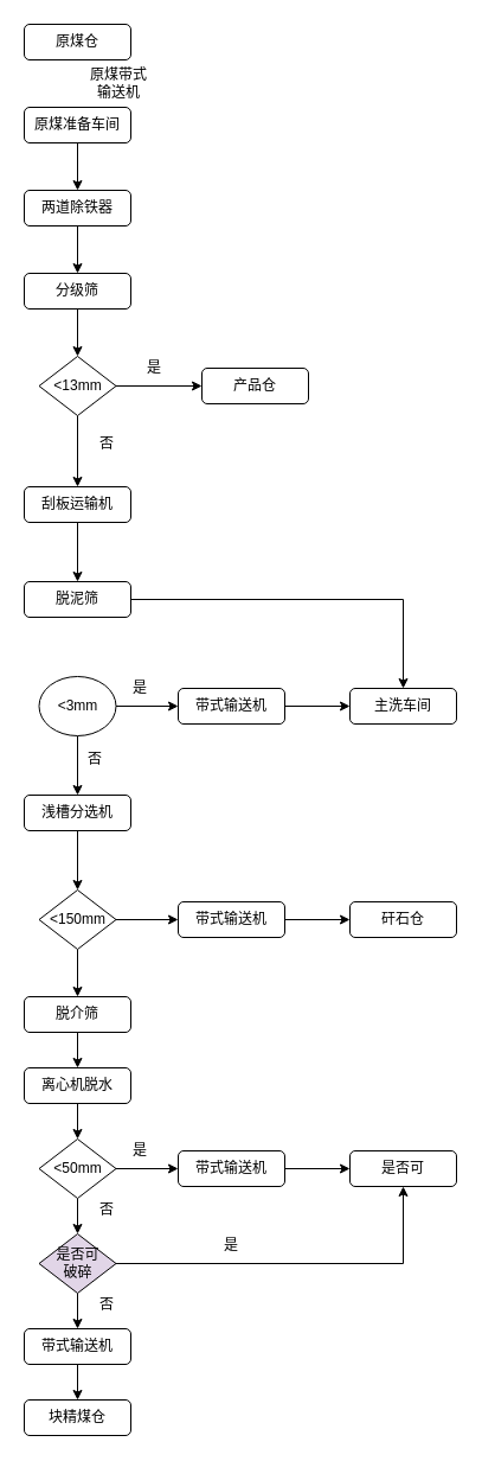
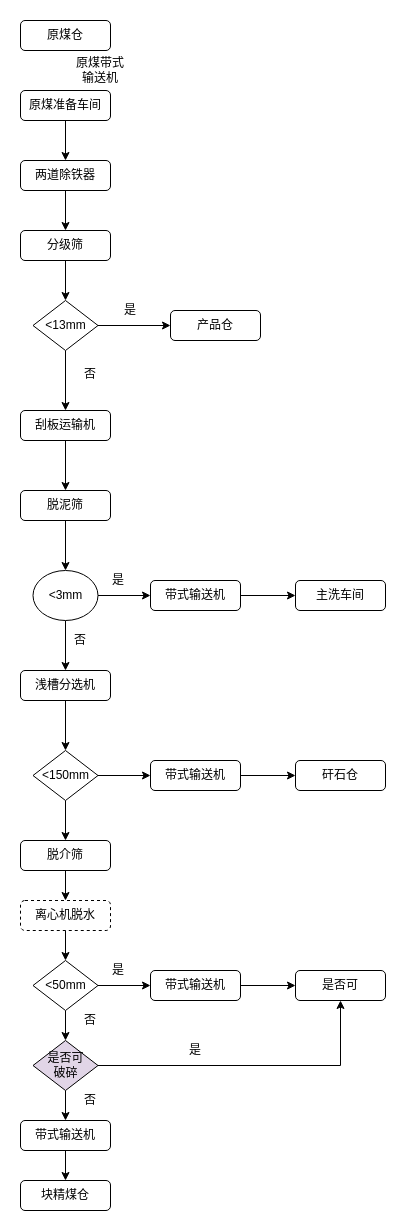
  <mxCell id="0" />
  <mxCell id="1" parent="0" />
  <mxCell id="2" value="原煤仓" style="rounded=1;whiteSpace=wrap;html=1;fontSize=12;glass=0;strokeWidth=1;shadow=0;" vertex="1" parent="1"><mxGeometry x="20" y="20" width="90" height="30" as="geometry" /></mxCell>
  <mxCell id="3" value="" style="edgeStyle=orthogonalEdgeStyle;rounded=0;orthogonalLoop=1;jettySize=auto;html=1;" edge="1" parent="1" source="4" target="6"><mxGeometry relative="1" as="geometry" /></mxCell>
  <mxCell id="4" value="原煤准备车间" style="rounded=1;whiteSpace=wrap;html=1;fontSize=12;glass=0;strokeWidth=1;shadow=0;" vertex="1" parent="1"><mxGeometry x="20" y="90" width="90" height="30" as="geometry" /></mxCell>
  <mxCell id="5" value="" style="edgeStyle=orthogonalEdgeStyle;rounded=0;orthogonalLoop=1;jettySize=auto;html=1;" edge="1" parent="1" source="6" target="9"><mxGeometry relative="1" as="geometry" /></mxCell>
  <mxCell id="6" value="两道除铁器" style="rounded=1;whiteSpace=wrap;html=1;fontSize=12;glass=0;strokeWidth=1;shadow=0;" vertex="1" parent="1"><mxGeometry x="20" y="160" width="90" height="30" as="geometry" /></mxCell>
  <mxCell id="7" value="原煤带式输送机" style="text;html=1;strokeColor=none;fillColor=none;align=center;verticalAlign=middle;whiteSpace=wrap;rounded=0;" vertex="1" parent="1"><mxGeometry x="75" y="60" width="50" height="20" as="geometry" /></mxCell>
  <mxCell id="8" value="" style="edgeStyle=orthogonalEdgeStyle;rounded=0;orthogonalLoop=1;jettySize=auto;html=1;" edge="1" parent="1" source="9" target="12"><mxGeometry relative="1" as="geometry"><mxPoint x="65" y="340" as="targetPoint" /></mxGeometry></mxCell>
  <mxCell id="9" value="分级筛" style="rounded=1;whiteSpace=wrap;html=1;fontSize=12;glass=0;strokeWidth=1;shadow=0;" vertex="1" parent="1"><mxGeometry x="20" y="230" width="90" height="30" as="geometry" /></mxCell>
  <mxCell id="10" value="" style="edgeStyle=orthogonalEdgeStyle;rounded=0;orthogonalLoop=1;jettySize=auto;html=1;entryX=0;entryY=0.5;entryDx=0;entryDy=0;" edge="1" parent="1" source="12" target="13"><mxGeometry relative="1" as="geometry"><mxPoint x="170" y="325" as="targetPoint" /></mxGeometry></mxCell>
  <mxCell id="11" value="" style="edgeStyle=orthogonalEdgeStyle;rounded=0;orthogonalLoop=1;jettySize=auto;html=1;entryX=0.5;entryY=0;entryDx=0;entryDy=0;" edge="1" parent="1" source="12" target="17"><mxGeometry relative="1" as="geometry"><mxPoint x="65" y="410" as="targetPoint" /></mxGeometry></mxCell>
  <mxCell id="12" value="&amp;lt;13mm" style="rhombus;whiteSpace=wrap;html=1;" vertex="1" parent="1"><mxGeometry x="32.5" y="300" width="65" height="50" as="geometry" /></mxCell>
  <mxCell id="13" value="产品仓" style="rounded=1;whiteSpace=wrap;html=1;fontSize=12;glass=0;strokeWidth=1;shadow=0;" vertex="1" parent="1"><mxGeometry x="170" y="310" width="90" height="30" as="geometry" /></mxCell>
  <mxCell id="14" value="是" style="text;html=1;strokeColor=none;fillColor=none;align=center;verticalAlign=middle;whiteSpace=wrap;rounded=0;" vertex="1" parent="1"><mxGeometry x="110" y="300" width="40" height="20" as="geometry" /></mxCell>
  <mxCell id="15" value="否" style="text;html=1;strokeColor=none;fillColor=none;align=center;verticalAlign=middle;whiteSpace=wrap;rounded=0;" vertex="1" parent="1"><mxGeometry x="70" y="364" width="40" height="20" as="geometry" /></mxCell>
  <mxCell id="16" value="" style="edgeStyle=orthogonalEdgeStyle;rounded=0;orthogonalLoop=1;jettySize=auto;html=1;" edge="1" parent="1" source="17" target="19"><mxGeometry relative="1" as="geometry" /></mxCell>
  <mxCell id="17" value="刮板运输机" style="rounded=1;whiteSpace=wrap;html=1;fontSize=12;glass=0;strokeWidth=1;shadow=0;" vertex="1" parent="1"><mxGeometry x="20" y="410" width="90" height="30" as="geometry" /></mxCell>
- <mxCell id="18" value="" style="edgeStyle=orthogonalEdgeStyle;rounded=0;orthogonalLoop=1;jettySize=auto;html=1;" edge="1" parent="1" source="19" target="23"><mxGeometry relative="1" as="geometry"><mxPoint x="65" y="570" as="targetPoint" /></mxGeometry></mxCell>
+ <mxCell id="18" value="" style="edgeStyle=orthogonalEdgeStyle;rounded=0;orthogonalLoop=1;jettySize=auto;html=1;entryX=0.5;entryY=0;entryDx=0;entryDy=0;" edge="1" parent="1" source="19" target="22"><mxGeometry relative="1" as="geometry"><mxPoint x="65" y="570" as="targetPoint" /></mxGeometry></mxCell>
  <mxCell id="19" value="脱泥筛" style="rounded=1;whiteSpace=wrap;html=1;fontSize=12;glass=0;strokeWidth=1;shadow=0;" vertex="1" parent="1"><mxGeometry x="20" y="490" width="90" height="30" as="geometry" /></mxCell>
  <mxCell id="20" value="" style="edgeStyle=orthogonalEdgeStyle;rounded=0;orthogonalLoop=1;jettySize=auto;html=1;entryX=0;entryY=0.5;entryDx=0;entryDy=0;" edge="1" parent="1" source="22" target="25"><mxGeometry relative="1" as="geometry"><mxPoint x="177.5" y="595" as="targetPoint" /></mxGeometry></mxCell>
  <mxCell id="21" value="" style="edgeStyle=orthogonalEdgeStyle;rounded=0;orthogonalLoop=1;jettySize=auto;html=1;entryX=0.5;entryY=0;entryDx=0;entryDy=0;" edge="1" parent="1" source="22" target="27"><mxGeometry relative="1" as="geometry"><mxPoint x="65" y="700" as="targetPoint" /></mxGeometry></mxCell>
  <mxCell id="22" value="&amp;lt;3mm" style="ellipse;whiteSpace=wrap;html=1;" vertex="1" parent="1"><mxGeometry x="32.5" y="570" width="65" height="50" as="geometry" /></mxCell>
  <mxCell id="23" value="主洗车间" style="rounded=1;whiteSpace=wrap;html=1;fontSize=12;glass=0;strokeWidth=1;shadow=0;" vertex="1" parent="1"><mxGeometry x="295" y="580" width="90" height="30" as="geometry" /></mxCell>
  <mxCell id="24" value="" style="edgeStyle=orthogonalEdgeStyle;rounded=0;orthogonalLoop=1;jettySize=auto;html=1;" edge="1" parent="1" source="25" target="23"><mxGeometry relative="1" as="geometry" /></mxCell>
  <mxCell id="25" value="带式输送机" style="rounded=1;whiteSpace=wrap;html=1;fontSize=12;glass=0;strokeWidth=1;shadow=0;" vertex="1" parent="1"><mxGeometry x="150" y="580" width="90" height="30" as="geometry" /></mxCell>
  <mxCell id="26" value="" style="edgeStyle=orthogonalEdgeStyle;rounded=0;orthogonalLoop=1;jettySize=auto;html=1;entryX=0.5;entryY=0;entryDx=0;entryDy=0;" edge="1" parent="1" source="27" target="30"><mxGeometry relative="1" as="geometry"><mxPoint x="65" y="780" as="targetPoint" /></mxGeometry></mxCell>
  <mxCell id="27" value="浅槽分选机" style="rounded=1;whiteSpace=wrap;html=1;fontSize=12;glass=0;strokeWidth=1;shadow=0;" vertex="1" parent="1"><mxGeometry x="20" y="670" width="90" height="30" as="geometry" /></mxCell>
  <mxCell id="28" value="" style="edgeStyle=orthogonalEdgeStyle;rounded=0;orthogonalLoop=1;jettySize=auto;html=1;entryX=0.5;entryY=0;entryDx=0;entryDy=0;" edge="1" parent="1" source="30" target="32"><mxGeometry relative="1" as="geometry"><mxPoint x="65" y="860" as="targetPoint" /></mxGeometry></mxCell>
  <mxCell id="29" value="" style="edgeStyle=orthogonalEdgeStyle;rounded=0;orthogonalLoop=1;jettySize=auto;html=1;entryX=0;entryY=0.5;entryDx=0;entryDy=0;" edge="1" parent="1" source="30" target="34"><mxGeometry relative="1" as="geometry"><mxPoint x="180" y="775" as="targetPoint" /></mxGeometry></mxCell>
  <mxCell id="30" value="&amp;lt;150mm" style="rhombus;whiteSpace=wrap;html=1;" vertex="1" parent="1"><mxGeometry x="32.5" y="750" width="65" height="50" as="geometry" /></mxCell>
  <mxCell id="31" value="" style="edgeStyle=orthogonalEdgeStyle;rounded=0;orthogonalLoop=1;jettySize=auto;html=1;" edge="1" parent="1" source="32" target="39"><mxGeometry relative="1" as="geometry" /></mxCell>
  <mxCell id="32" value="脱介筛" style="rounded=1;whiteSpace=wrap;html=1;fontSize=12;glass=0;strokeWidth=1;shadow=0;" vertex="1" parent="1"><mxGeometry x="20" y="840" width="90" height="30" as="geometry" /></mxCell>
  <mxCell id="33" value="" style="edgeStyle=orthogonalEdgeStyle;rounded=0;orthogonalLoop=1;jettySize=auto;html=1;" edge="1" parent="1" source="34" target="35"><mxGeometry relative="1" as="geometry" /></mxCell>
  <mxCell id="34" value="带式输送机" style="rounded=1;whiteSpace=wrap;html=1;fontSize=12;glass=0;strokeWidth=1;shadow=0;" vertex="1" parent="1"><mxGeometry x="150" y="760" width="90" height="30" as="geometry" /></mxCell>
  <mxCell id="35" value="矸石仓" style="rounded=1;whiteSpace=wrap;html=1;fontSize=12;glass=0;strokeWidth=1;shadow=0;" vertex="1" parent="1"><mxGeometry x="295" y="760" width="90" height="30" as="geometry" /></mxCell>
  <mxCell id="36" value="是" style="text;html=1;strokeColor=none;fillColor=none;align=center;verticalAlign=middle;whiteSpace=wrap;rounded=0;" vertex="1" parent="1"><mxGeometry x="97.5" y="570" width="40" height="20" as="geometry" /></mxCell>
  <mxCell id="37" value="否" style="text;html=1;strokeColor=none;fillColor=none;align=center;verticalAlign=middle;whiteSpace=wrap;rounded=0;" vertex="1" parent="1"><mxGeometry x="60" y="630" width="40" height="20" as="geometry" /></mxCell>
  <mxCell id="38" value="" style="edgeStyle=orthogonalEdgeStyle;rounded=0;orthogonalLoop=1;jettySize=auto;html=1;entryX=0.5;entryY=0;entryDx=0;entryDy=0;" edge="1" parent="1" source="39" target="42"><mxGeometry relative="1" as="geometry"><mxPoint x="65" y="1060" as="targetPoint" /></mxGeometry></mxCell>
- <mxCell id="39" value="离心机脱水" style="rounded=1;whiteSpace=wrap;html=1;fontSize=12;glass=0;strokeWidth=1;shadow=0;" vertex="1" parent="1"><mxGeometry x="20" y="900" width="90" height="30" as="geometry" /></mxCell>
+ <mxCell id="39" value="离心机脱水" style="rounded=1;whiteSpace=wrap;html=1;fontSize=12;glass=0;strokeWidth=1;shadow=0;dashed=1;" vertex="1" parent="1"><mxGeometry x="20" y="900" width="90" height="30" as="geometry" /></mxCell>
  <mxCell id="40" value="" style="edgeStyle=orthogonalEdgeStyle;rounded=0;orthogonalLoop=1;jettySize=auto;html=1;entryX=0;entryY=0.5;entryDx=0;entryDy=0;" edge="1" parent="1" source="42" target="44"><mxGeometry relative="1" as="geometry"><mxPoint x="160" y="985" as="targetPoint" /></mxGeometry></mxCell>
  <mxCell id="41" value="" style="edgeStyle=orthogonalEdgeStyle;rounded=0;orthogonalLoop=1;jettySize=auto;html=1;entryX=0.5;entryY=0;entryDx=0;entryDy=0;" edge="1" parent="1" source="42" target="48"><mxGeometry relative="1" as="geometry"><mxPoint x="65" y="1040" as="targetPoint" /></mxGeometry></mxCell>
  <mxCell id="42" value="&amp;lt;50mm" style="rhombus;whiteSpace=wrap;html=1;" vertex="1" parent="1"><mxGeometry x="32.5" y="960" width="65" height="50" as="geometry" /></mxCell>
  <mxCell id="43" value="" style="edgeStyle=orthogonalEdgeStyle;rounded=0;orthogonalLoop=1;jettySize=auto;html=1;" edge="1" parent="1" source="44" target="45"><mxGeometry relative="1" as="geometry" /></mxCell>
  <mxCell id="44" value="带式输送机" style="rounded=1;whiteSpace=wrap;html=1;fontSize=12;glass=0;strokeWidth=1;shadow=0;" vertex="1" parent="1"><mxGeometry x="150" y="970" width="90" height="30" as="geometry" /></mxCell>
  <mxCell id="45" value="是否可" style="rounded=1;whiteSpace=wrap;html=1;fontSize=12;glass=0;strokeWidth=1;shadow=0;" vertex="1" parent="1"><mxGeometry x="295" y="970" width="90" height="30" as="geometry" /></mxCell>
  <mxCell id="46" value="" style="edgeStyle=orthogonalEdgeStyle;rounded=0;orthogonalLoop=1;jettySize=auto;html=1;entryX=0.5;entryY=1;entryDx=0;entryDy=0;" edge="1" parent="1" source="48" target="45"><mxGeometry relative="1" as="geometry"><mxPoint x="177.5" y="1065" as="targetPoint" /></mxGeometry></mxCell>
  <mxCell id="47" value="" style="edgeStyle=orthogonalEdgeStyle;rounded=0;orthogonalLoop=1;jettySize=auto;html=1;entryX=0.5;entryY=0;entryDx=0;entryDy=0;" edge="1" parent="1" source="48" target="53"><mxGeometry relative="1" as="geometry"><mxPoint x="65" y="1150" as="targetPoint" /></mxGeometry></mxCell>
  <mxCell id="48" value="是否可&lt;br&gt;破碎" style="rhombus;whiteSpace=wrap;html=1;fillColor=#e1d5e7;" vertex="1" parent="1"><mxGeometry x="32.5" y="1040" width="65" height="50" as="geometry" /></mxCell>
  <mxCell id="49" value="是" style="text;html=1;strokeColor=none;fillColor=none;align=center;verticalAlign=middle;whiteSpace=wrap;rounded=0;" vertex="1" parent="1"><mxGeometry x="97.5" y="960" width="40" height="20" as="geometry" /></mxCell>
  <mxCell id="50" value="是" style="text;html=1;strokeColor=none;fillColor=none;align=center;verticalAlign=middle;whiteSpace=wrap;rounded=0;" vertex="1" parent="1"><mxGeometry x="175" y="1040" width="40" height="20" as="geometry" /></mxCell>
  <mxCell id="51" value="否" style="text;html=1;strokeColor=none;fillColor=none;align=center;verticalAlign=middle;whiteSpace=wrap;rounded=0;" vertex="1" parent="1"><mxGeometry x="70" y="1010" width="40" height="20" as="geometry" /></mxCell>
  <mxCell id="52" value="" style="edgeStyle=orthogonalEdgeStyle;rounded=0;orthogonalLoop=1;jettySize=auto;html=1;" edge="1" parent="1" source="53" target="54"><mxGeometry relative="1" as="geometry" /></mxCell>
  <mxCell id="53" value="带式输送机" style="rounded=1;whiteSpace=wrap;html=1;fontSize=12;glass=0;strokeWidth=1;shadow=0;" vertex="1" parent="1"><mxGeometry x="20" y="1120" width="90" height="30" as="geometry" /></mxCell>
  <mxCell id="54" value="块精煤仓" style="rounded=1;whiteSpace=wrap;html=1;fontSize=12;glass=0;strokeWidth=1;shadow=0;" vertex="1" parent="1"><mxGeometry x="20" y="1180" width="90" height="30" as="geometry" /></mxCell>
  <mxCell id="55" value="否" style="text;html=1;strokeColor=none;fillColor=none;align=center;verticalAlign=middle;whiteSpace=wrap;rounded=0;" vertex="1" parent="1"><mxGeometry x="70" y="1090" width="40" height="20" as="geometry" /></mxCell>
